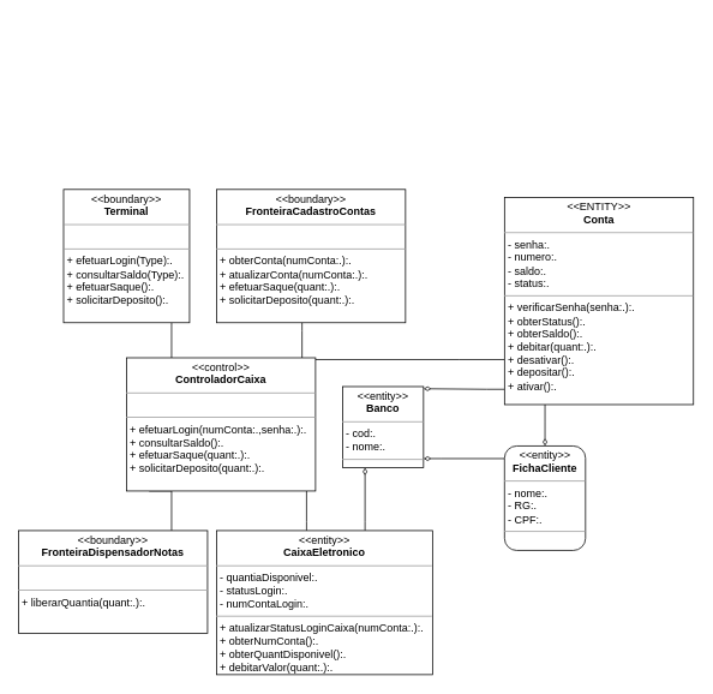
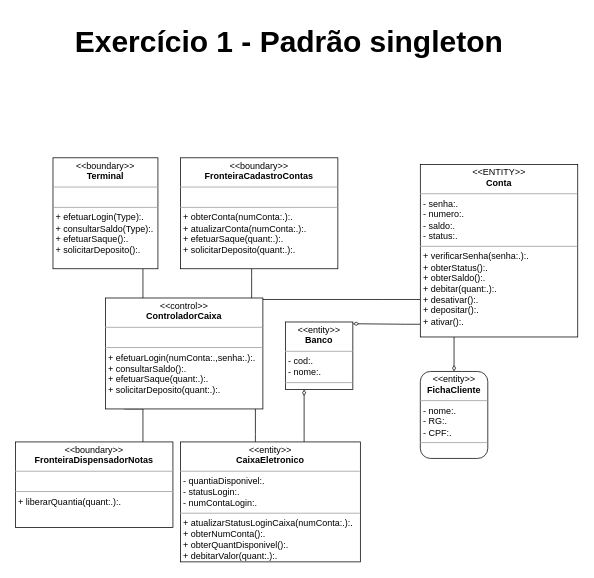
  <mxCell id="0" />
  <mxCell id="1" parent="0" />
  <mxCell id="2" value="" style="edgeStyle=orthogonalEdgeStyle;rounded=0;orthogonalLoop=1;jettySize=auto;html=1;endArrow=none;endFill=0;" parent="1" source="3" target="8" edge="1"><mxGeometry relative="1" as="geometry"><Array as="points"><mxPoint x="190" y="377" /><mxPoint x="190" y="377" /></Array></mxGeometry></mxCell>
  <mxCell id="3" value="&lt;p style=&quot;margin:0px;margin-top:4px;text-align:center;&quot;&gt;&lt;i&gt;&amp;lt;&amp;lt;&lt;/i&gt;boundary&lt;i&gt;&amp;gt;&amp;gt;&lt;/i&gt;&lt;br&gt;&lt;b&gt;Terminal&lt;/b&gt;&lt;/p&gt;&lt;hr size=&quot;1&quot;&gt;&lt;p style=&quot;margin:0px;margin-left:4px;&quot;&gt;&lt;br&gt;&lt;/p&gt;&lt;hr size=&quot;1&quot;&gt;&lt;p style=&quot;margin:0px;margin-left:4px;&quot;&gt;+ efetuarLogin(Type):.&lt;br&gt;+ consultarSaldo(Type):.&lt;/p&gt;&lt;p style=&quot;margin:0px;margin-left:4px;&quot;&gt;+ efetuarSaque():.&lt;/p&gt;&lt;p style=&quot;margin:0px;margin-left:4px;&quot;&gt;+ solicitarDeposito():.&lt;/p&gt;" style="verticalAlign=top;align=left;overflow=fill;fontSize=12;fontFamily=Helvetica;html=1;" parent="1" vertex="1"><mxGeometry x="70" y="210" width="140" height="148" as="geometry" /></mxCell>
  <mxCell id="4" value="" style="edgeStyle=orthogonalEdgeStyle;rounded=0;orthogonalLoop=1;jettySize=auto;html=1;endArrow=none;endFill=0;" parent="1" source="8" target="9" edge="1"><mxGeometry relative="1" as="geometry"><Array as="points"><mxPoint x="335" y="367" /><mxPoint x="335" y="367" /></Array></mxGeometry></mxCell>
  <mxCell id="5" value="" style="edgeStyle=orthogonalEdgeStyle;rounded=0;orthogonalLoop=1;jettySize=auto;html=1;endArrow=none;endFill=0;" parent="1" target="10" edge="1"><mxGeometry relative="1" as="geometry"><mxPoint x="165" y="545" as="sourcePoint" /><Array as="points"><mxPoint x="190" y="545" /></Array></mxGeometry></mxCell>
  <mxCell id="6" value="" style="edgeStyle=orthogonalEdgeStyle;rounded=0;orthogonalLoop=1;jettySize=auto;html=1;endArrow=none;endFill=0;" parent="1" source="8" target="12" edge="1"><mxGeometry relative="1" as="geometry"><Array as="points"><mxPoint x="340" y="579" /><mxPoint x="340" y="579" /></Array></mxGeometry></mxCell>
  <mxCell id="7" value="" style="edgeStyle=orthogonalEdgeStyle;rounded=0;orthogonalLoop=1;jettySize=auto;html=1;endArrow=none;endFill=0;" parent="1" source="8" target="16" edge="1"><mxGeometry relative="1" as="geometry"><Array as="points"><mxPoint x="510" y="399" /><mxPoint x="510" y="399" /></Array></mxGeometry></mxCell>
  <mxCell id="8" value="&lt;p style=&quot;margin:0px;margin-top:4px;text-align:center;&quot;&gt;&lt;i&gt;&amp;lt;&amp;lt;&lt;/i&gt;control&lt;i&gt;&amp;gt;&amp;gt;&lt;/i&gt;&lt;br&gt;&lt;b&gt;ControladorCaixa&lt;/b&gt;&lt;/p&gt;&lt;hr size=&quot;1&quot;&gt;&lt;p style=&quot;margin:0px;margin-left:4px;&quot;&gt;&lt;br&gt;&lt;/p&gt;&lt;hr size=&quot;1&quot;&gt;&lt;p style=&quot;margin:0px;margin-left:4px;&quot;&gt;+ efetuarLogin(numConta:.,senha:.):.&lt;br&gt;+ consultarSaldo():.&lt;/p&gt;&lt;p style=&quot;margin:0px;margin-left:4px;&quot;&gt;+ efetuarSaque(quant:.):.&lt;/p&gt;&lt;p style=&quot;margin:0px;margin-left:4px;&quot;&gt;+ solicitarDeposito(quant:.):.&lt;/p&gt;" style="verticalAlign=top;align=left;overflow=fill;fontSize=12;fontFamily=Helvetica;html=1;" parent="1" vertex="1"><mxGeometry x="140" y="397" width="210" height="148" as="geometry" /></mxCell>
  <mxCell id="9" value="&lt;p style=&quot;margin:0px;margin-top:4px;text-align:center;&quot;&gt;&lt;i&gt;&amp;lt;&amp;lt;&lt;/i&gt;boundary&lt;i&gt;&amp;gt;&amp;gt;&lt;/i&gt;&lt;br&gt;&lt;b&gt;FronteiraCadastroContas&lt;/b&gt;&lt;/p&gt;&lt;hr size=&quot;1&quot;&gt;&lt;p style=&quot;margin:0px;margin-left:4px;&quot;&gt;&lt;br&gt;&lt;/p&gt;&lt;hr size=&quot;1&quot;&gt;&lt;p style=&quot;margin:0px;margin-left:4px;&quot;&gt;+ obterConta(numConta:.):.&lt;br&gt;+ atualizarConta(numConta:.):.&lt;/p&gt;&lt;p style=&quot;margin:0px;margin-left:4px;&quot;&gt;+ efetuarSaque(quant:.):.&lt;/p&gt;&lt;p style=&quot;margin:0px;margin-left:4px;&quot;&gt;+ solicitarDeposito(quant:.):.&lt;/p&gt;" style="verticalAlign=top;align=left;overflow=fill;fontSize=12;fontFamily=Helvetica;html=1;" parent="1" vertex="1"><mxGeometry x="240" y="210" width="210" height="148" as="geometry" /></mxCell>
  <mxCell id="10" value="&lt;p style=&quot;margin:0px;margin-top:4px;text-align:center;&quot;&gt;&lt;i&gt;&amp;lt;&amp;lt;&lt;/i&gt;boundary&lt;i&gt;&amp;gt;&amp;gt;&lt;/i&gt;&lt;br&gt;&lt;b&gt;FronteiraDispensadorNotas&lt;/b&gt;&lt;/p&gt;&lt;hr size=&quot;1&quot;&gt;&lt;p style=&quot;margin:0px;margin-left:4px;&quot;&gt;&lt;br&gt;&lt;/p&gt;&lt;hr size=&quot;1&quot;&gt;&lt;p style=&quot;margin:0px;margin-left:4px;&quot;&gt;+ liberarQuantia(quant:.):.&lt;br&gt;&lt;/p&gt;" style="verticalAlign=top;align=left;overflow=fill;fontSize=12;fontFamily=Helvetica;html=1;" parent="1" vertex="1"><mxGeometry x="20" y="589" width="210" height="114" as="geometry" /></mxCell>
  <mxCell id="11" value="" style="edgeStyle=orthogonalEdgeStyle;rounded=0;orthogonalLoop=1;jettySize=auto;html=1;endArrow=diamondThin;endFill=0;" parent="1" source="12" target="13" edge="1"><mxGeometry relative="1" as="geometry"><Array as="points"><mxPoint x="405" y="579" /><mxPoint x="405" y="579" /></Array></mxGeometry></mxCell>
  <mxCell id="12" value="&lt;p style=&quot;margin:0px;margin-top:4px;text-align:center;&quot;&gt;&lt;i&gt;&amp;lt;&amp;lt;&lt;/i&gt;entity&lt;i&gt;&amp;gt;&amp;gt;&lt;/i&gt;&lt;br&gt;&lt;b&gt;CaixaEletronico&lt;/b&gt;&lt;/p&gt;&lt;hr size=&quot;1&quot;&gt;&lt;p style=&quot;margin:0px;margin-left:4px;&quot;&gt;- quantiaDisponivel:.&lt;/p&gt;&lt;p style=&quot;margin:0px;margin-left:4px;&quot;&gt;- statusLogin:.&lt;/p&gt;&lt;p style=&quot;margin:0px;margin-left:4px;&quot;&gt;- numContaLogin:.&lt;/p&gt;&lt;hr size=&quot;1&quot;&gt;&lt;p style=&quot;margin:0px;margin-left:4px;&quot;&gt;+ atualizarStatusLoginCaixa(numConta:.):.&lt;br&gt;+ obterNumConta():.&lt;/p&gt;&lt;p style=&quot;margin:0px;margin-left:4px;&quot;&gt;+ obterQuantDisponivel():.&lt;/p&gt;&lt;p style=&quot;margin:0px;margin-left:4px;&quot;&gt;+ debitarValor(quant:.):.&lt;/p&gt;" style="verticalAlign=top;align=left;overflow=fill;fontSize=12;fontFamily=Helvetica;html=1;" parent="1" vertex="1"><mxGeometry x="240" y="589" width="240" height="160" as="geometry" /></mxCell>
  <mxCell id="13" value="&lt;p style=&quot;margin:0px;margin-top:4px;text-align:center;&quot;&gt;&lt;i&gt;&amp;lt;&amp;lt;&lt;/i&gt;entity&lt;i&gt;&amp;gt;&amp;gt;&lt;/i&gt;&lt;br&gt;&lt;b&gt;Banco&lt;/b&gt;&lt;/p&gt;&lt;hr size=&quot;1&quot;&gt;&lt;p style=&quot;margin:0px;margin-left:4px;&quot;&gt;- cod:.&lt;/p&gt;&lt;p style=&quot;margin:0px;margin-left:4px;&quot;&gt;- nome:.&lt;br&gt;&lt;/p&gt;&lt;hr size=&quot;1&quot;&gt;&lt;p style=&quot;margin:0px;margin-left:4px;&quot;&gt;&lt;br&gt;&lt;/p&gt;" style="verticalAlign=top;align=left;overflow=fill;fontSize=12;fontFamily=Helvetica;html=1;" parent="1" vertex="1"><mxGeometry x="380" y="429" width="90" height="90" as="geometry" /></mxCell>
  <mxCell id="14" style="edgeStyle=orthogonalEdgeStyle;rounded=0;orthogonalLoop=1;jettySize=auto;html=1;endArrow=diamondThin;endFill=0;entryX=1;entryY=0.026;entryDx=0;entryDy=0;entryPerimeter=0;startArrow=none;startFill=0;jumpSize=6;" parent="1" source="16" target="13" edge="1"><mxGeometry relative="1" as="geometry"><mxPoint x="470" y="439" as="targetPoint" /><Array as="points"><mxPoint x="540" y="432" /><mxPoint x="540" y="432" /></Array></mxGeometry></mxCell>
  <mxCell id="15" value="" style="edgeStyle=orthogonalEdgeStyle;rounded=0;jumpSize=6;orthogonalLoop=1;jettySize=auto;html=1;startArrow=none;startFill=0;endArrow=diamondThin;endFill=0;startSize=0;sourcePerimeterSpacing=0;strokeWidth=1;" parent="1" source="16" target="18" edge="1"><mxGeometry relative="1" as="geometry"><Array as="points"><mxPoint x="605" y="469" /><mxPoint x="605" y="469" /></Array></mxGeometry></mxCell>
  <mxCell id="16" value="&lt;p style=&quot;margin:0px;margin-top:4px;text-align:center;&quot;&gt;&lt;i&gt;&amp;lt;&amp;lt;&lt;/i&gt;ENTITY&lt;i&gt;&amp;gt;&amp;gt;&lt;/i&gt;&lt;br&gt;&lt;b&gt;Conta&lt;/b&gt;&lt;/p&gt;&lt;hr size=&quot;1&quot;&gt;&lt;p style=&quot;margin:0px;margin-left:4px;&quot;&gt;- senha:.&lt;/p&gt;&lt;p style=&quot;margin:0px;margin-left:4px;&quot;&gt;- numero:.&lt;/p&gt;&lt;p style=&quot;margin:0px;margin-left:4px;&quot;&gt;- saldo:.&lt;/p&gt;&lt;p style=&quot;margin:0px;margin-left:4px;&quot;&gt;- status:.&lt;/p&gt;&lt;hr size=&quot;1&quot;&gt;&lt;p style=&quot;margin:0px;margin-left:4px;&quot;&gt;+ verificarSenha(senha:.):.&lt;br&gt;+ obterStatus():.&lt;/p&gt;&lt;p style=&quot;margin:0px;margin-left:4px;&quot;&gt;+ obterSaldo():.&lt;/p&gt;&lt;p style=&quot;margin:0px;margin-left:4px;&quot;&gt;+ debitar(quant:.):.&lt;/p&gt;&lt;p style=&quot;margin:0px;margin-left:4px;&quot;&gt;+ desativar():.&lt;/p&gt;&lt;p style=&quot;margin:0px;margin-left:4px;&quot;&gt;+ depositar():.&lt;/p&gt;&lt;p style=&quot;margin:0px;margin-left:4px;&quot;&gt;+ ativar():.&lt;/p&gt;" style="verticalAlign=top;align=left;overflow=fill;fontSize=12;fontFamily=Helvetica;html=1;" parent="1" vertex="1"><mxGeometry x="560" y="219" width="210" height="230" as="geometry" /></mxCell>
- <mxCell id="17" value="" style="edgeStyle=orthogonalEdgeStyle;rounded=0;jumpSize=6;orthogonalLoop=1;jettySize=auto;html=1;startArrow=none;startFill=0;endArrow=diamondThin;endFill=0;startSize=0;sourcePerimeterSpacing=0;strokeWidth=1;" parent="1" source="18" target="13" edge="1"><mxGeometry relative="1" as="geometry"><Array as="points"><mxPoint x="490" y="509" /><mxPoint x="490" y="509" /></Array></mxGeometry></mxCell>
  <mxCell id="18" value="&lt;p style=&quot;margin:0px;margin-top:4px;text-align:center;&quot;&gt;&lt;i&gt;&amp;lt;&amp;lt;&lt;/i&gt;entity&lt;i&gt;&amp;gt;&amp;gt;&lt;/i&gt;&lt;br&gt;&lt;b&gt;FichaCliente&lt;/b&gt;&lt;/p&gt;&lt;hr size=&quot;1&quot;&gt;&lt;p style=&quot;margin:0px;margin-left:4px;&quot;&gt;- nome:.&lt;/p&gt;&lt;p style=&quot;margin:0px;margin-left:4px;&quot;&gt;- RG:.&lt;br&gt;&lt;/p&gt;&lt;p style=&quot;margin:0px;margin-left:4px;&quot;&gt;- CPF:.&lt;/p&gt;&lt;hr size=&quot;1&quot;&gt;&lt;p style=&quot;margin:0px;margin-left:4px;&quot;&gt;&lt;br&gt;&lt;/p&gt;" style="verticalAlign=top;align=left;overflow=fill;fontSize=12;fontFamily=Helvetica;html=1;rounded=1;" parent="1" vertex="1"><mxGeometry x="560" y="495" width="90" height="116" as="geometry" /></mxCell>
+ <mxCell id="19" value="Exercício 1 - Padrão singleton" style="text;align=center;fontStyle=1;verticalAlign=middle;spacingLeft=3;spacingRight=3;strokeColor=none;rotatable=0;points=[[0,0.5],[1,0.5]];portConstraint=eastwest;fontSize=40;labelBorderColor=none;strokeWidth=0;" vertex="1" parent="1"><mxGeometry x="90" y="20" width="590" height="60" as="geometry" /></mxCell>
